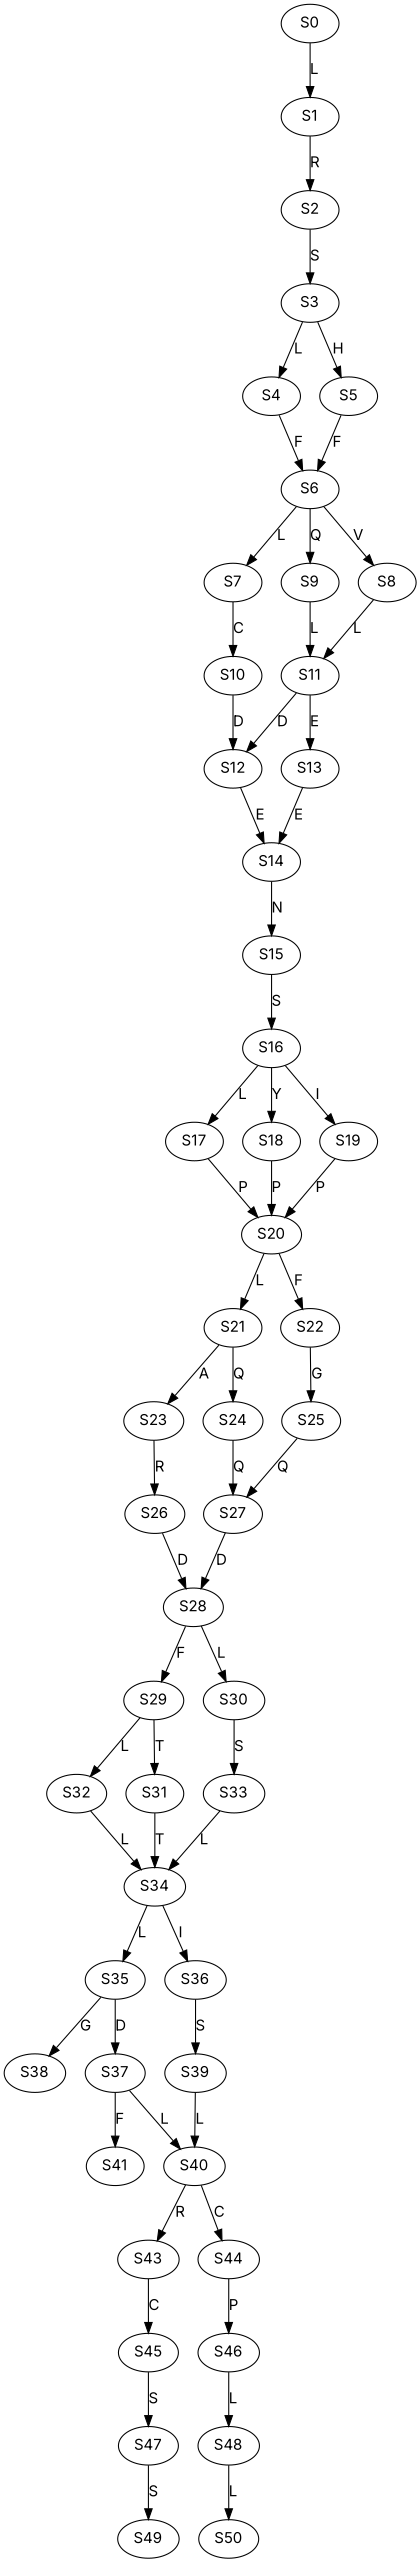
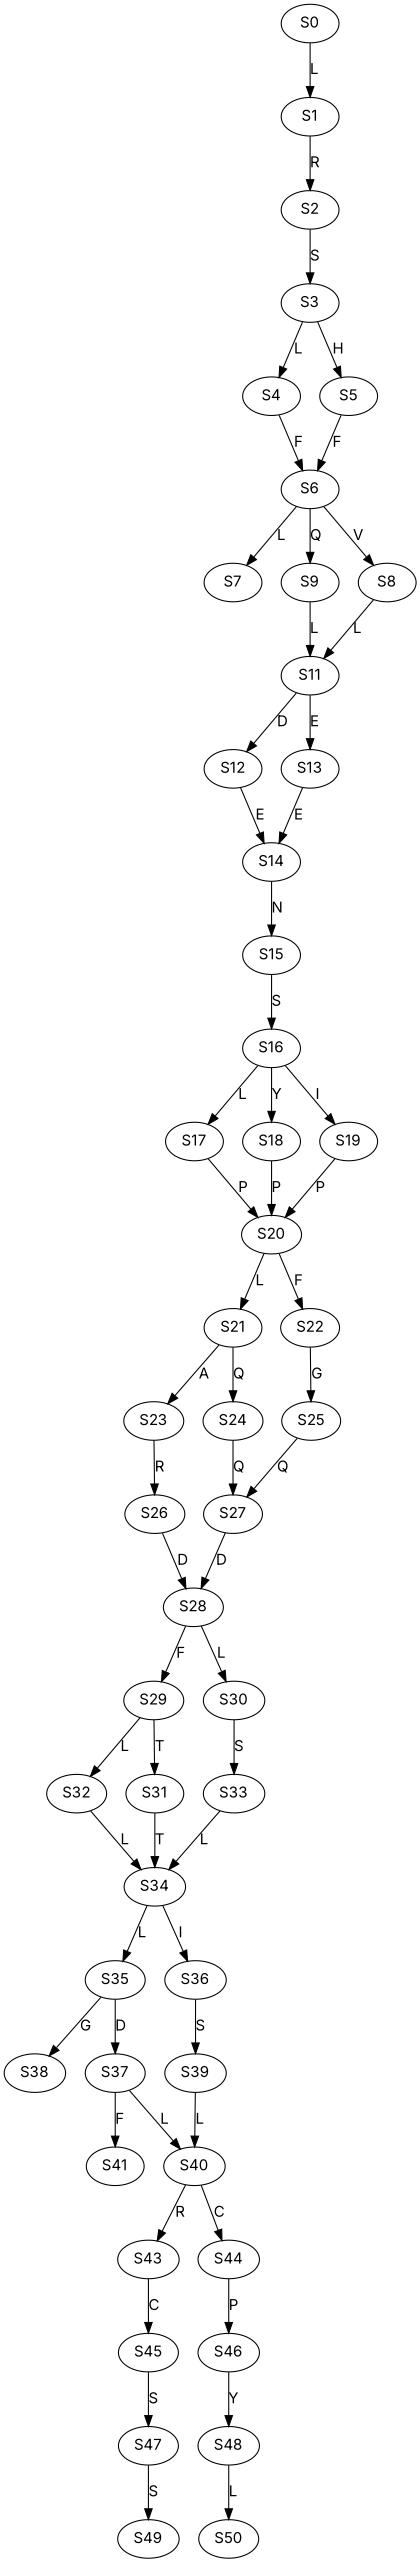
  strict digraph {
    fontname=Inter
    node [fontname=Inter]
    edge [fontname=Inter]
    S0
    S1
    S2
    S3
    S4
    S5
    S6
    S7
    S8
    S9
-   S10
    S11
    S12
    S13
    S14
    S15
    S16
    S17
    S18
    S19
    S20
    S21
    S22
    S23
    S24
    S25
    S26
    S27
    S28
    S29
    S30
    S31
    S32
    S33
    S34
    S35
    S36
    S37
    S38
    S39
    S40
    S41
    S43
    S44
    S45
    S46
    S47
    S48
    S49
    S50
    S0 -> S1 [label=L]
    S1 -> S2 [label=R]
    S2 -> S3 [label=S]
    S3 -> S4 [label=L]
    S3 -> S5 [label=H]
    S4 -> S6 [label=F]
    S5 -> S6 [label=F]
    S6 -> S7 [label=L]
    S6 -> S8 [label=V]
    S6 -> S9 [label=Q]
-   S7 -> S10 [label=C]
    S8 -> S11 [label=L]
    S9 -> S11 [label=L]
-   S10 -> S12 [label=D]
    S11 -> S12 [label=D]
    S11 -> S13 [label=E]
    S12 -> S14 [label=E]
    S13 -> S14 [label=E]
    S14 -> S15 [label=N]
    S15 -> S16 [label=S]
    S16 -> S17 [label=L]
    S16 -> S18 [label=Y]
    S16 -> S19 [label=I]
    S17 -> S20 [label=P]
    S18 -> S20 [label=P]
    S19 -> S20 [label=P]
    S20 -> S21 [label=L]
    S20 -> S22 [label=F]
    S21 -> S23 [label=A]
    S21 -> S24 [label=Q]
    S22 -> S25 [label=G]
    S23 -> S26 [label=R]
    S24 -> S27 [label=Q]
    S25 -> S27 [label=Q]
    S26 -> S28 [label=D]
    S27 -> S28 [label=D]
    S28 -> S29 [label=F]
    S28 -> S30 [label=L]
    S29 -> S31 [label=T]
    S29 -> S32 [label=L]
    S30 -> S33 [label=S]
    S31 -> S34 [label=T]
    S32 -> S34 [label=L]
    S33 -> S34 [label=L]
    S34 -> S35 [label=L]
    S34 -> S36 [label=I]
    S35 -> S37 [label=D]
    S35 -> S38 [label=G]
    S36 -> S39 [label=S]
    S37 -> S40 [label=L]
    S37 -> S41 [label=F]
    S39 -> S40 [label=L]
    S40 -> S43 [label=R]
    S40 -> S44 [label=C]
    S43 -> S45 [label=C]
    S44 -> S46 [label=P]
    S45 -> S47 [label=S]
-   S46 -> S48 [label=L]
+   S46 -> S48 [label=Y]
    S47 -> S49 [label=S]
    S48 -> S50 [label=L]
  }
